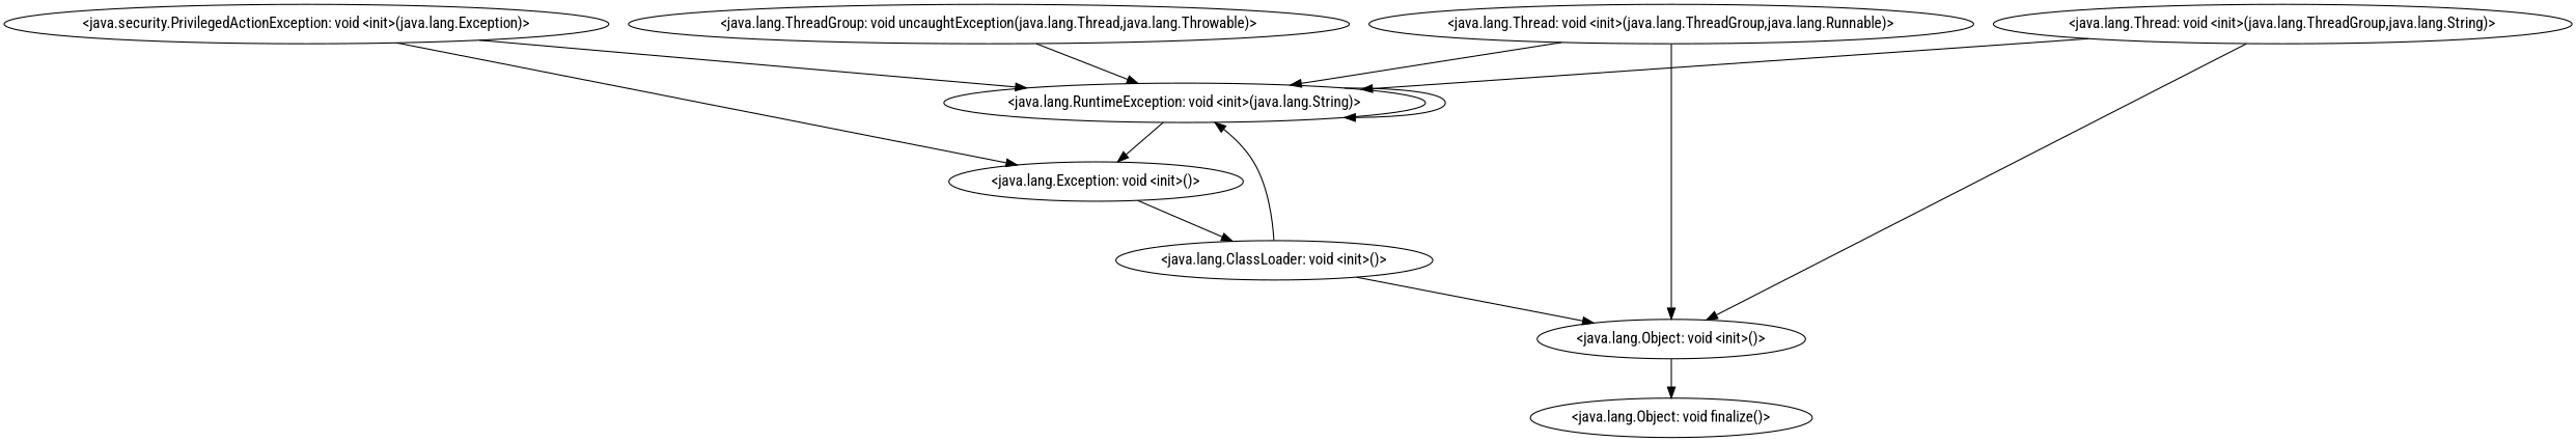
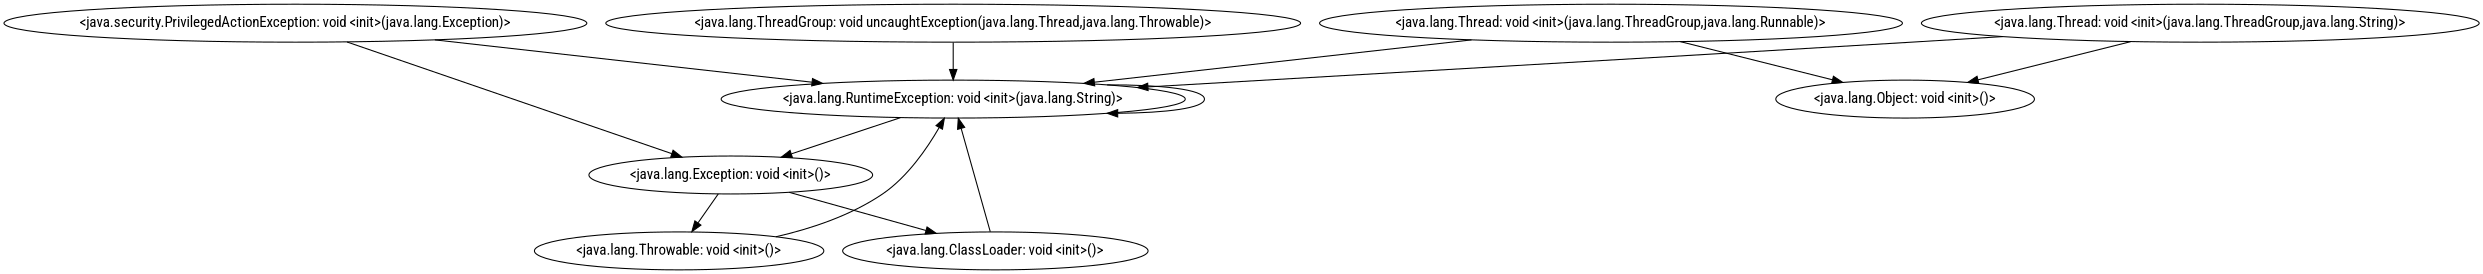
  digraph {
    fontname="Roboto Condensed"
    node [fontname="Roboto Condensed"]
    edge [fontname="Roboto Condensed"]
    "<java.lang.ThreadGroup: void uncaughtException(java.lang.Thread,java.lang.Throwable)>"
    "<java.lang.RuntimeException: void <init>(java.lang.String)>"
    "<java.lang.Exception: void <init>()>"
    "<java.lang.ClassLoader: void <init>()>"
+   "<java.lang.Throwable: void <init>()>"
    "<java.lang.Object: void <init>()>"
-   "<java.lang.Object: void finalize()>"
    "<java.security.PrivilegedActionException: void <init>(java.lang.Exception)>"
    "<java.lang.Thread: void <init>(java.lang.ThreadGroup,java.lang.Runnable)>"
    "<java.lang.Thread: void <init>(java.lang.ThreadGroup,java.lang.String)>"
    "<java.lang.ThreadGroup: void uncaughtException(java.lang.Thread,java.lang.Throwable)>" -> "<java.lang.RuntimeException: void <init>(java.lang.String)>"
    "<java.lang.RuntimeException: void <init>(java.lang.String)>" -> "<java.lang.RuntimeException: void <init>(java.lang.String)>"
    "<java.lang.RuntimeException: void <init>(java.lang.String)>" -> "<java.lang.Exception: void <init>()>"
    "<java.lang.Exception: void <init>()>" -> "<java.lang.ClassLoader: void <init>()>"
+   "<java.lang.Exception: void <init>()>" -> "<java.lang.Throwable: void <init>()>"
    "<java.lang.ClassLoader: void <init>()>" -> "<java.lang.RuntimeException: void <init>(java.lang.String)>"
-   "<java.lang.ClassLoader: void <init>()>" -> "<java.lang.Object: void <init>()>"
-   "<java.lang.Object: void <init>()>" -> "<java.lang.Object: void finalize()>"
+   "<java.lang.Throwable: void <init>()>" -> "<java.lang.RuntimeException: void <init>(java.lang.String)>"
    "<java.security.PrivilegedActionException: void <init>(java.lang.Exception)>" -> "<java.lang.RuntimeException: void <init>(java.lang.String)>"
    "<java.security.PrivilegedActionException: void <init>(java.lang.Exception)>" -> "<java.lang.Exception: void <init>()>"
    "<java.lang.Thread: void <init>(java.lang.ThreadGroup,java.lang.Runnable)>" -> "<java.lang.RuntimeException: void <init>(java.lang.String)>"
    "<java.lang.Thread: void <init>(java.lang.ThreadGroup,java.lang.Runnable)>" -> "<java.lang.Object: void <init>()>"
    "<java.lang.Thread: void <init>(java.lang.ThreadGroup,java.lang.String)>" -> "<java.lang.RuntimeException: void <init>(java.lang.String)>"
    "<java.lang.Thread: void <init>(java.lang.ThreadGroup,java.lang.String)>" -> "<java.lang.Object: void <init>()>"
  }
